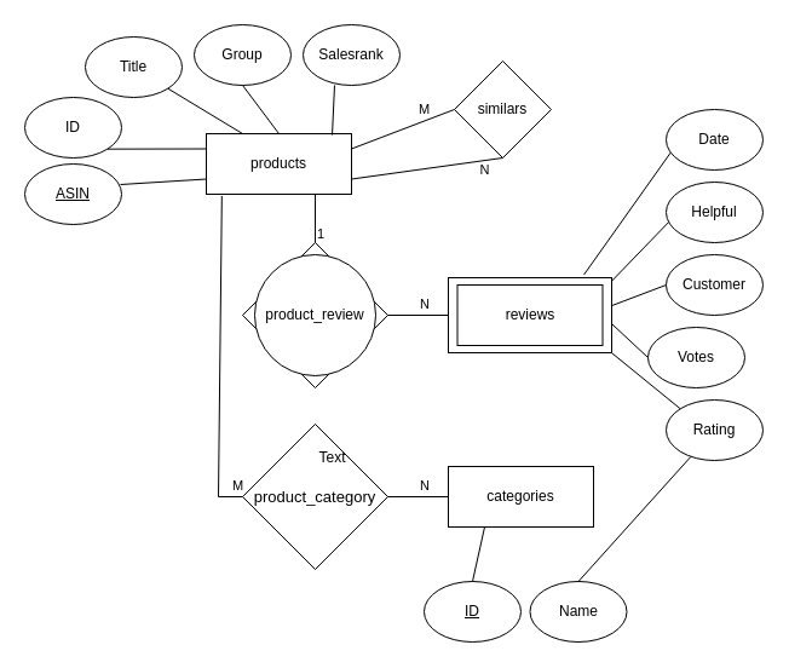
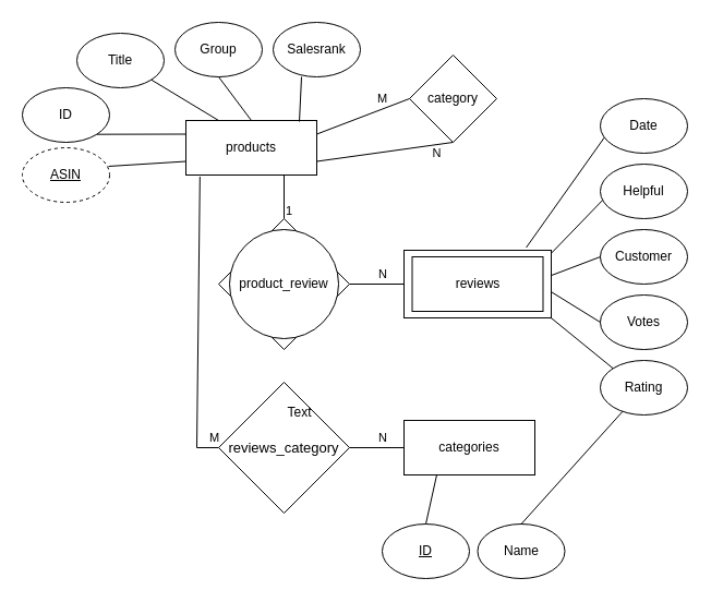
  <mxCell id="0" />
  <mxCell id="1" parent="0" />
  <mxCell id="2" value="" style="rounded=0;whiteSpace=wrap;html=1;" parent="1" vertex="1"><mxGeometry x="370" y="229" width="135" height="62" as="geometry" /></mxCell>
  <mxCell id="3" value="products" style="rounded=0;whiteSpace=wrap;html=1;" parent="1" vertex="1"><mxGeometry x="170" y="110" width="120" height="50" as="geometry" /></mxCell>
  <mxCell id="4" value="" style="endArrow=none;html=1;exitX=0;exitY=0.75;exitDx=0;exitDy=0;entryX=0.988;entryY=0.34;entryDx=0;entryDy=0;entryPerimeter=0;" parent="1" source="3" target="5" edge="1"><mxGeometry width="50" height="50" relative="1" as="geometry"><mxPoint x="20" y="220" as="sourcePoint" /><mxPoint x="140" y="100" as="targetPoint" /></mxGeometry></mxCell>
- <mxCell id="5" value="&lt;u&gt;ASIN&lt;/u&gt;" style="ellipse;whiteSpace=wrap;html=1;" parent="1" vertex="1"><mxGeometry x="20" y="135" width="80" height="50" as="geometry" /></mxCell>
+ <mxCell id="5" value="&lt;u&gt;ASIN&lt;/u&gt;" style="ellipse;whiteSpace=wrap;html=1;dashed=1;" parent="1" vertex="1"><mxGeometry x="20" y="135" width="80" height="50" as="geometry" /></mxCell>
  <mxCell id="6" value="ID" style="ellipse;whiteSpace=wrap;html=1;" parent="1" vertex="1"><mxGeometry x="20" y="80" width="80" height="50" as="geometry" /></mxCell>
  <mxCell id="7" value="Title" style="ellipse;whiteSpace=wrap;html=1;" parent="1" vertex="1"><mxGeometry x="70" y="30" width="80" height="50" as="geometry" /></mxCell>
  <mxCell id="8" value="Salesrank" style="ellipse;whiteSpace=wrap;html=1;" parent="1" vertex="1"><mxGeometry x="250" y="20" width="80" height="50" as="geometry" /></mxCell>
  <mxCell id="9" value="Group" style="ellipse;whiteSpace=wrap;html=1;" parent="1" vertex="1"><mxGeometry x="160" y="20" width="80" height="50" as="geometry" /></mxCell>
  <mxCell id="10" value="" style="endArrow=none;html=1;entryX=1;entryY=1;entryDx=0;entryDy=0;exitX=0;exitY=0.25;exitDx=0;exitDy=0;" parent="1" source="3" target="6" edge="1"><mxGeometry width="50" height="50" relative="1" as="geometry"><mxPoint x="170" y="280" as="sourcePoint" /><mxPoint x="220" y="230" as="targetPoint" /></mxGeometry></mxCell>
  <mxCell id="11" value="" style="endArrow=none;html=1;entryX=1;entryY=1;entryDx=0;entryDy=0;exitX=0.25;exitY=0;exitDx=0;exitDy=0;" parent="1" source="3" target="7" edge="1"><mxGeometry width="50" height="50" relative="1" as="geometry"><mxPoint x="230" y="270" as="sourcePoint" /><mxPoint x="280" y="220" as="targetPoint" /></mxGeometry></mxCell>
  <mxCell id="12" value="" style="endArrow=none;html=1;entryX=0.5;entryY=1;entryDx=0;entryDy=0;exitX=0.5;exitY=0;exitDx=0;exitDy=0;" parent="1" source="3" target="9" edge="1"><mxGeometry width="50" height="50" relative="1" as="geometry"><mxPoint x="290" y="130" as="sourcePoint" /><mxPoint x="350" y="120" as="targetPoint" /></mxGeometry></mxCell>
- <mxCell id="13" value="similars" style="rhombus;whiteSpace=wrap;html=1;" parent="1" vertex="1"><mxGeometry x="375" y="50" width="80" height="80" as="geometry" /></mxCell>
+ <mxCell id="13" value="category" style="rhombus;whiteSpace=wrap;html=1;" parent="1" vertex="1"><mxGeometry x="375" y="50" width="80" height="80" as="geometry" /></mxCell>
  <mxCell id="14" value="M" style="endArrow=none;html=1;exitX=0;exitY=0.5;exitDx=0;exitDy=0;entryX=1;entryY=0.25;entryDx=0;entryDy=0;" parent="1" source="13" target="3" edge="1"><mxGeometry x="-0.487" y="-9" width="50" height="50" relative="1" as="geometry"><mxPoint x="130" y="230" as="sourcePoint" /><mxPoint x="320" y="100" as="targetPoint" /><mxPoint as="offset" /></mxGeometry></mxCell>
  <mxCell id="15" value="N" style="endArrow=none;html=1;labelBorderColor=none;entryX=1;entryY=0.75;entryDx=0;entryDy=0;exitX=0.5;exitY=1;exitDx=0;exitDy=0;" parent="1" source="13" target="3" edge="1"><mxGeometry x="-0.743" y="8" width="50" height="50" relative="1" as="geometry"><mxPoint x="415" y="160" as="sourcePoint" /><mxPoint x="330" y="150" as="targetPoint" /><mxPoint as="offset" /></mxGeometry></mxCell>
  <mxCell id="16" value="" style="endArrow=none;html=1;entryX=0.325;entryY=1;entryDx=0;entryDy=0;entryPerimeter=0;exitX=0.867;exitY=0.02;exitDx=0;exitDy=0;exitPerimeter=0;" parent="1" source="3" target="8" edge="1"><mxGeometry width="50" height="50" relative="1" as="geometry"><mxPoint x="300" y="300" as="sourcePoint" /><mxPoint x="350" y="250" as="targetPoint" /></mxGeometry></mxCell>
  <mxCell id="17" value="" style="rhombus;whiteSpace=wrap;html=1;" parent="1" vertex="1"><mxGeometry x="200" y="200" width="120" height="120" as="geometry" /></mxCell>
  <mxCell id="18" value="&lt;font style=&quot;font-size: 12px&quot;&gt;product_review&lt;/font&gt;" style="ellipse;whiteSpace=wrap;html=1;" parent="1" vertex="1"><mxGeometry x="210" y="210" width="100" height="100" as="geometry" /></mxCell>
  <mxCell id="19" value="1" style="endArrow=none;html=1;entryX=0.75;entryY=1;entryDx=0;entryDy=0;exitX=0.5;exitY=0;exitDx=0;exitDy=0;labelPosition=right;verticalLabelPosition=bottom;align=left;verticalAlign=top;" parent="1" source="17" target="3" edge="1"><mxGeometry width="50" height="50" relative="1" as="geometry"><mxPoint x="80" y="310" as="sourcePoint" /><mxPoint x="130" y="260" as="targetPoint" /><mxPoint as="offset" /></mxGeometry></mxCell>
  <mxCell id="20" value="reviews" style="rounded=0;whiteSpace=wrap;html=1;" parent="1" vertex="1"><mxGeometry x="377.5" y="235" width="120" height="50" as="geometry" /></mxCell>
  <mxCell id="21" value="N" style="endArrow=none;html=1;entryX=1;entryY=0.5;entryDx=0;entryDy=0;exitX=0;exitY=0.5;exitDx=0;exitDy=0;labelPosition=right;verticalLabelPosition=top;align=left;verticalAlign=bottom;" parent="1" source="2" target="17" edge="1"><mxGeometry width="50" height="50" relative="1" as="geometry"><mxPoint x="320" y="350" as="sourcePoint" /><mxPoint x="370" y="300" as="targetPoint" /></mxGeometry></mxCell>
  <mxCell id="22" value="Helpful" style="ellipse;whiteSpace=wrap;html=1;" parent="1" vertex="1"><mxGeometry x="550" y="150" width="80" height="50" as="geometry" /></mxCell>
  <mxCell id="23" value="" style="endArrow=none;html=1;entryX=0.025;entryY=0.663;entryDx=0;entryDy=0;entryPerimeter=0;exitX=1.002;exitY=0.04;exitDx=0;exitDy=0;exitPerimeter=0;" parent="1" source="2" target="22" edge="1"><mxGeometry width="50" height="50" relative="1" as="geometry"><mxPoint x="530" y="340" as="sourcePoint" /><mxPoint x="580" y="290" as="targetPoint" /></mxGeometry></mxCell>
  <mxCell id="24" value="Customer" style="ellipse;whiteSpace=wrap;html=1;" parent="1" vertex="1"><mxGeometry x="550" y="210" width="80" height="50" as="geometry" /></mxCell>
  <mxCell id="25" value="" style="endArrow=none;html=1;entryX=0;entryY=0.5;entryDx=0;entryDy=0;exitX=0.996;exitY=0.376;exitDx=0;exitDy=0;exitPerimeter=0;" parent="1" source="2" target="24" edge="1"><mxGeometry width="50" height="50" relative="1" as="geometry"><mxPoint x="20" y="390" as="sourcePoint" /><mxPoint x="70" y="340" as="targetPoint" /></mxGeometry></mxCell>
- <mxCell id="26" value="Votes" style="ellipse;whiteSpace=wrap;html=1;" parent="1" vertex="1"><mxGeometry x="535" y="270" width="80" height="50" as="geometry" /></mxCell>
+ <mxCell id="26" value="Votes" style="ellipse;whiteSpace=wrap;html=1;" parent="1" vertex="1"><mxGeometry x="550" y="270" width="80" height="50" as="geometry" /></mxCell>
  <mxCell id="27" value="" style="endArrow=none;html=1;entryX=0;entryY=0.5;entryDx=0;entryDy=0;exitX=1.002;exitY=0.618;exitDx=0;exitDy=0;exitPerimeter=0;" parent="1" source="2" target="26" edge="1"><mxGeometry width="50" height="50" relative="1" as="geometry"><mxPoint x="20" y="390" as="sourcePoint" /><mxPoint x="70" y="340" as="targetPoint" /></mxGeometry></mxCell>
  <mxCell id="28" value="Rating" style="ellipse;whiteSpace=wrap;html=1;" parent="1" vertex="1"><mxGeometry x="550" y="330" width="80" height="50" as="geometry" /></mxCell>
  <mxCell id="29" value="" style="endArrow=none;html=1;entryX=0.996;entryY=0.995;entryDx=0;entryDy=0;entryPerimeter=0;exitX=0;exitY=0;exitDx=0;exitDy=0;" parent="1" source="28" target="2" edge="1"><mxGeometry width="50" height="50" relative="1" as="geometry"><mxPoint x="340" y="380" as="sourcePoint" /><mxPoint x="390" y="330" as="targetPoint" /></mxGeometry></mxCell>
- <mxCell id="30" value="&lt;span style=&quot;white-space: normal&quot;&gt;&lt;font style=&quot;font-size: 13px&quot;&gt;product_category&lt;/font&gt;&lt;/span&gt;" style="rhombus;whiteSpace=wrap;html=1;" parent="1" vertex="1"><mxGeometry x="200" y="350" width="120" height="120" as="geometry" /></mxCell>
+ <mxCell id="30" value="&lt;span style=&quot;white-space: normal&quot;&gt;&lt;font style=&quot;font-size: 13px&quot;&gt;reviews_category&lt;/font&gt;&lt;/span&gt;" style="rhombus;whiteSpace=wrap;html=1;" parent="1" vertex="1"><mxGeometry x="200" y="350" width="120" height="120" as="geometry" /></mxCell>
  <mxCell id="31" value="" style="endArrow=none;html=1;entryX=0.107;entryY=1.03;entryDx=0;entryDy=0;entryPerimeter=0;" parent="1" target="3" edge="1"><mxGeometry width="50" height="50" relative="1" as="geometry"><mxPoint x="180" y="410" as="sourcePoint" /><mxPoint x="160" y="230" as="targetPoint" /></mxGeometry></mxCell>
  <mxCell id="32" value="M" style="endArrow=none;html=1;entryX=0;entryY=0.5;entryDx=0;entryDy=0;labelPosition=right;verticalLabelPosition=top;align=left;verticalAlign=bottom;" parent="1" target="30" edge="1"><mxGeometry width="50" height="50" relative="1" as="geometry"><mxPoint x="180" y="410" as="sourcePoint" /><mxPoint x="150" y="410" as="targetPoint" /></mxGeometry></mxCell>
  <mxCell id="33" value="categories" style="rounded=0;whiteSpace=wrap;html=1;" parent="1" vertex="1"><mxGeometry x="370" y="385" width="120" height="50" as="geometry" /></mxCell>
  <mxCell id="34" value="N" style="endArrow=none;html=1;entryX=1;entryY=0.5;entryDx=0;entryDy=0;exitX=0;exitY=0.5;exitDx=0;exitDy=0;labelPosition=right;verticalLabelPosition=top;align=left;verticalAlign=bottom;" parent="1" edge="1"><mxGeometry width="50" height="50" relative="1" as="geometry"><mxPoint x="370" y="410" as="sourcePoint" /><mxPoint x="320" y="410" as="targetPoint" /></mxGeometry></mxCell>
  <mxCell id="35" value="&lt;u&gt;ID&lt;/u&gt;" style="ellipse;whiteSpace=wrap;html=1;" parent="1" vertex="1"><mxGeometry x="350" y="480" width="80" height="50" as="geometry" /></mxCell>
  <mxCell id="36" value="" style="endArrow=none;html=1;entryX=0.25;entryY=1;entryDx=0;entryDy=0;exitX=0.5;exitY=0;exitDx=0;exitDy=0;" parent="1" source="35" target="33" edge="1"><mxGeometry width="50" height="50" relative="1" as="geometry"><mxPoint x="320" y="540" as="sourcePoint" /><mxPoint x="370" y="490" as="targetPoint" /></mxGeometry></mxCell>
  <mxCell id="37" value="Name" style="ellipse;whiteSpace=wrap;html=1;" parent="1" vertex="1"><mxGeometry x="437.5" y="480" width="80" height="50" as="geometry" /></mxCell>
  <mxCell id="38" value="" style="endArrow=none;html=1;exitX=0.5;exitY=0;exitDx=0;exitDy=0;" parent="1" source="37" target="28" edge="1"><mxGeometry width="50" height="50" relative="1" as="geometry"><mxPoint x="210" y="590" as="sourcePoint" /><mxPoint x="260" y="540" as="targetPoint" /></mxGeometry></mxCell>
  <mxCell id="39" value="Date" style="ellipse;whiteSpace=wrap;html=1;" parent="1" vertex="1"><mxGeometry x="550" y="90" width="80" height="50" as="geometry" /></mxCell>
  <mxCell id="40" value="" style="endArrow=none;html=1;entryX=0.046;entryY=0.713;entryDx=0;entryDy=0;entryPerimeter=0;exitX=0.83;exitY=-0.04;exitDx=0;exitDy=0;exitPerimeter=0;" parent="1" source="2" target="39" edge="1"><mxGeometry width="50" height="50" relative="1" as="geometry"><mxPoint x="481.77" y="218.48" as="sourcePoint" /><mxPoint x="528.5" y="170.15" as="targetPoint" /></mxGeometry></mxCell>
  <mxCell id="41" value="Text" style="text;html=1;align=center;verticalAlign=middle;resizable=0;points=[];;autosize=1;" vertex="1" parent="1"><mxGeometry x="254" y="368" width="40" height="20" as="geometry" /></mxCell>
